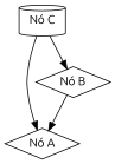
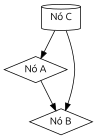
  digraph {
    fontname=Ubuntu
    node [fontname=Ubuntu shape=diamond]
    edge [fontname=Ubuntu]
    n1 [label="Nó A"]
    n2 [label="Nó B"]
    n3 [label="Nó C" shape=cylinder]
-   n2 -> n1
+   n1 -> n2
    n3 -> n1
    n3 -> n2
  }
